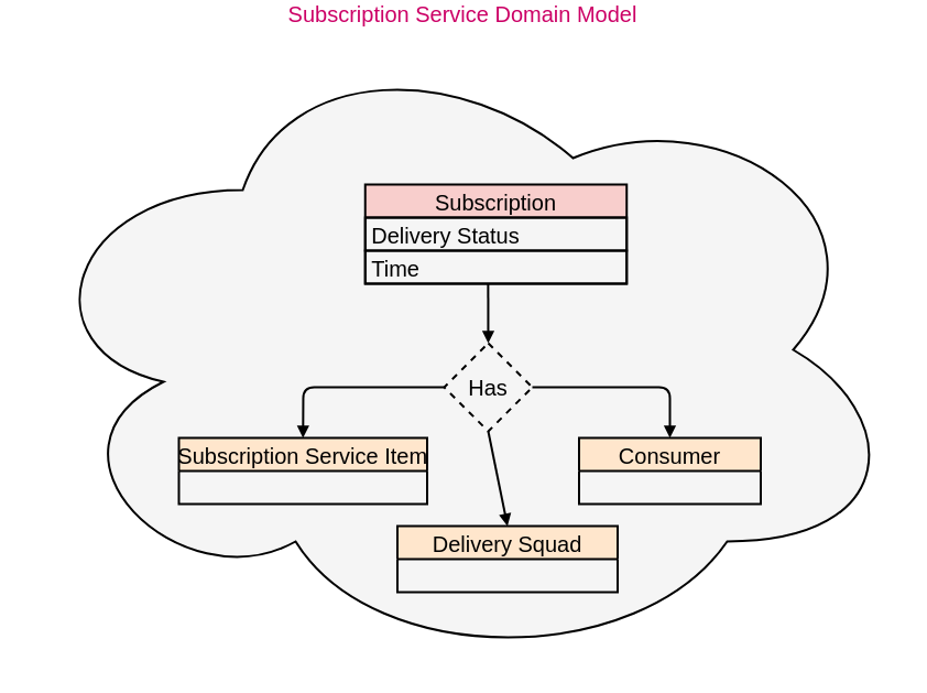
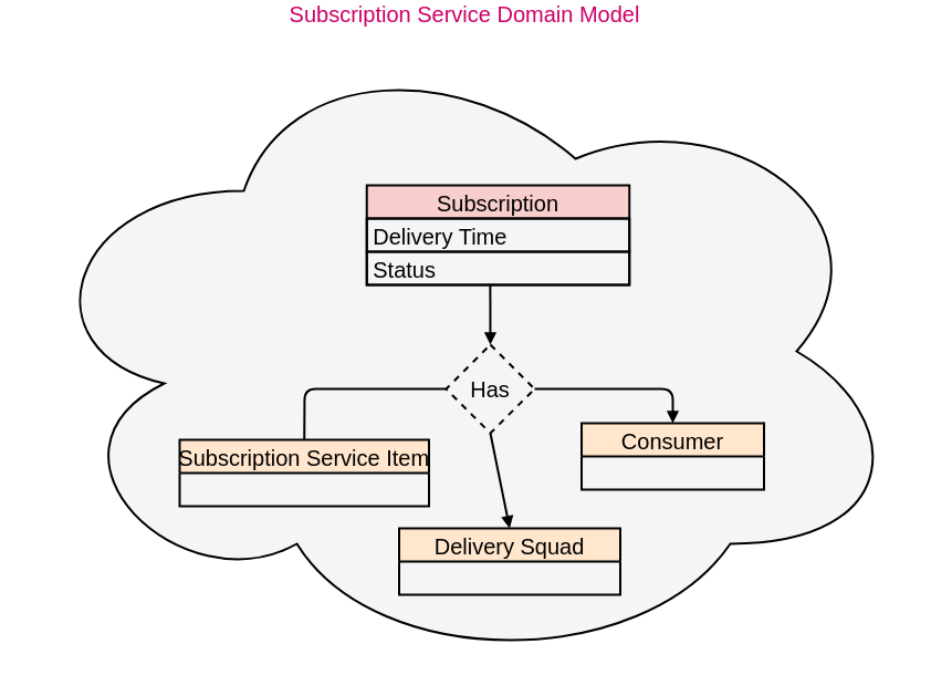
  <mxCell id="0" />
  <mxCell id="1" parent="0" />
  <mxCell id="2" value="Subscription Service Domain Model" style="ellipse;shape=cloud;whiteSpace=wrap;html=1;fillColor=#f5f5f5;fontColor=#CC0066;strokeColor=#000000;strokeWidth=2;labelPosition=center;verticalLabelPosition=top;align=center;verticalAlign=bottom;fontSize=20;" parent="1" vertex="1"><mxGeometry x="20" y="20" width="800" height="580" as="geometry" /></mxCell>
  <mxCell id="3" value="Subscription" style="swimlane;fontStyle=0;childLayout=stackLayout;horizontal=1;startSize=30;horizontalStack=0;resizeParent=1;resizeParentMax=0;resizeLast=0;collapsible=1;marginBottom=0;fillColor=#f8cecc;strokeColor=#000000;fontSize=20;strokeWidth=2;" parent="1" vertex="1"><mxGeometry x="331.25" y="160" width="237.5" height="90" as="geometry" /></mxCell>
- <mxCell id="4" value="Delivery Status" style="text;strokeColor=#000000;fillColor=none;align=left;verticalAlign=middle;spacingLeft=4;spacingRight=4;overflow=hidden;points=[[0,0.5],[1,0.5]];portConstraint=eastwest;rotatable=0;fontSize=20;strokeWidth=2;" parent="3" vertex="1"><mxGeometry y="30" width="237.5" height="30" as="geometry" /></mxCell>
- <mxCell id="5" value="Time" style="text;strokeColor=#000000;fillColor=none;align=left;verticalAlign=middle;spacingLeft=4;spacingRight=4;overflow=hidden;points=[[0,0.5],[1,0.5]];portConstraint=eastwest;rotatable=0;fontSize=20;strokeWidth=2;" parent="3" vertex="1"><mxGeometry y="60" width="237.5" height="30" as="geometry" /></mxCell>
+ <mxCell id="4" value="Delivery Time" style="text;strokeColor=#000000;fillColor=none;align=left;verticalAlign=middle;spacingLeft=4;spacingRight=4;overflow=hidden;points=[[0,0.5],[1,0.5]];portConstraint=eastwest;rotatable=0;fontSize=20;strokeWidth=2;" parent="3" vertex="1"><mxGeometry y="30" width="237.5" height="30" as="geometry" /></mxCell>
+ <mxCell id="5" value="Status" style="text;strokeColor=#000000;fillColor=none;align=left;verticalAlign=middle;spacingLeft=4;spacingRight=4;overflow=hidden;points=[[0,0.5],[1,0.5]];portConstraint=eastwest;rotatable=0;fontSize=20;strokeWidth=2;" parent="3" vertex="1"><mxGeometry y="60" width="237.5" height="30" as="geometry" /></mxCell>
  <mxCell id="6" value="Subscription Service Item" style="swimlane;fontStyle=0;childLayout=stackLayout;horizontal=1;startSize=30;horizontalStack=0;resizeParent=1;resizeParentMax=0;resizeLast=0;collapsible=1;marginBottom=0;fillColor=#ffe6cc;strokeColor=#000000;fontSize=20;strokeWidth=2;" parent="1" vertex="1"><mxGeometry x="162" y="390" width="225.5" height="60" as="geometry" /></mxCell>
  <mxCell id="7" style="edgeStyle=none;html=1;exitX=1;exitY=0.5;exitDx=0;exitDy=0;entryX=0.5;entryY=0;entryDx=0;entryDy=0;endArrow=block;endFill=1;strokeWidth=2;strokeColor=#000000;" parent="1" source="8" target="11" edge="1"><mxGeometry relative="1" as="geometry"><Array as="points"><mxPoint x="608" y="344" /></Array><mxPoint x="480" y="344" as="sourcePoint" /><mxPoint x="543.5" y="430" as="targetPoint" /></mxGeometry></mxCell>
  <mxCell id="8" value="Has" style="rhombus;whiteSpace=wrap;html=1;fontSize=20;fillColor=none;strokeWidth=2;strokeColor=#000000;dashed=1;" parent="1" vertex="1"><mxGeometry x="403" y="304" width="80" height="80" as="geometry" /></mxCell>
  <mxCell id="9" style="edgeStyle=none;html=1;exitX=0.47;exitY=1;exitDx=0;exitDy=0;entryX=0.5;entryY=0;entryDx=0;entryDy=0;fontSize=20;exitPerimeter=0;endArrow=block;endFill=1;strokeWidth=2;strokeColor=#000000;" parent="1" source="5" target="8" edge="1"><mxGeometry relative="1" as="geometry" /></mxCell>
- <mxCell id="10" style="edgeStyle=none;html=1;entryX=0.5;entryY=0;entryDx=0;entryDy=0;fontSize=20;endArrow=block;endFill=1;strokeWidth=2;exitX=0;exitY=0.5;exitDx=0;exitDy=0;strokeColor=#000000;" parent="1" source="8" target="6" edge="1"><mxGeometry relative="1" as="geometry"><mxPoint x="442" y="380" as="sourcePoint" /><mxPoint x="452" y="314" as="targetPoint" /><Array as="points"><mxPoint x="275" y="344" /></Array></mxGeometry></mxCell>
- <mxCell id="11" value="Consumer" style="swimlane;fontStyle=0;childLayout=stackLayout;horizontal=1;startSize=30;horizontalStack=0;resizeParent=1;resizeParentMax=0;resizeLast=0;collapsible=1;marginBottom=0;fillColor=#ffe6cc;strokeColor=#000000;fontSize=20;strokeWidth=2;" parent="1" vertex="1"><mxGeometry x="525.5" y="390" width="165" height="60" as="geometry" /></mxCell>
+ <mxCell id="10" style="edgeStyle=none;html=1;entryX=0.5;entryY=0;entryDx=0;entryDy=0;fontSize=20;endArrow=none;endFill=1;strokeWidth=2;exitX=0;exitY=0.5;exitDx=0;exitDy=0;strokeColor=#000000;" parent="1" source="8" target="6" edge="1"><mxGeometry relative="1" as="geometry"><mxPoint x="442" y="380" as="sourcePoint" /><mxPoint x="452" y="314" as="targetPoint" /><Array as="points"><mxPoint x="275" y="344" /></Array></mxGeometry></mxCell>
+ <mxCell id="11" value="Consumer" style="swimlane;fontStyle=0;childLayout=stackLayout;horizontal=1;startSize=30;horizontalStack=0;resizeParent=1;resizeParentMax=0;resizeLast=0;collapsible=1;marginBottom=0;fillColor=#ffe6cc;strokeColor=#000000;fontSize=20;strokeWidth=2;" parent="1" vertex="1"><mxGeometry x="525.5" y="375" width="165" height="60" as="geometry" /></mxCell>
  <mxCell id="12" value="Delivery Squad" style="swimlane;fontStyle=0;childLayout=stackLayout;horizontal=1;startSize=30;horizontalStack=0;resizeParent=1;resizeParentMax=0;resizeLast=0;collapsible=1;marginBottom=0;fillColor=#ffe6cc;strokeColor=#000000;fontSize=20;strokeWidth=2;" parent="1" vertex="1"><mxGeometry x="360.5" y="470" width="200" height="60" as="geometry" /></mxCell>
  <mxCell id="13" style="edgeStyle=none;html=1;exitX=0.5;exitY=1;exitDx=0;exitDy=0;entryX=0.5;entryY=0;entryDx=0;entryDy=0;endArrow=block;endFill=1;strokeWidth=2;strokeColor=#000000;" parent="1" source="8" target="12" edge="1"><mxGeometry relative="1" as="geometry"><Array as="points" /><mxPoint x="493" y="354" as="sourcePoint" /><mxPoint x="612.5" y="440" as="targetPoint" /></mxGeometry></mxCell>
